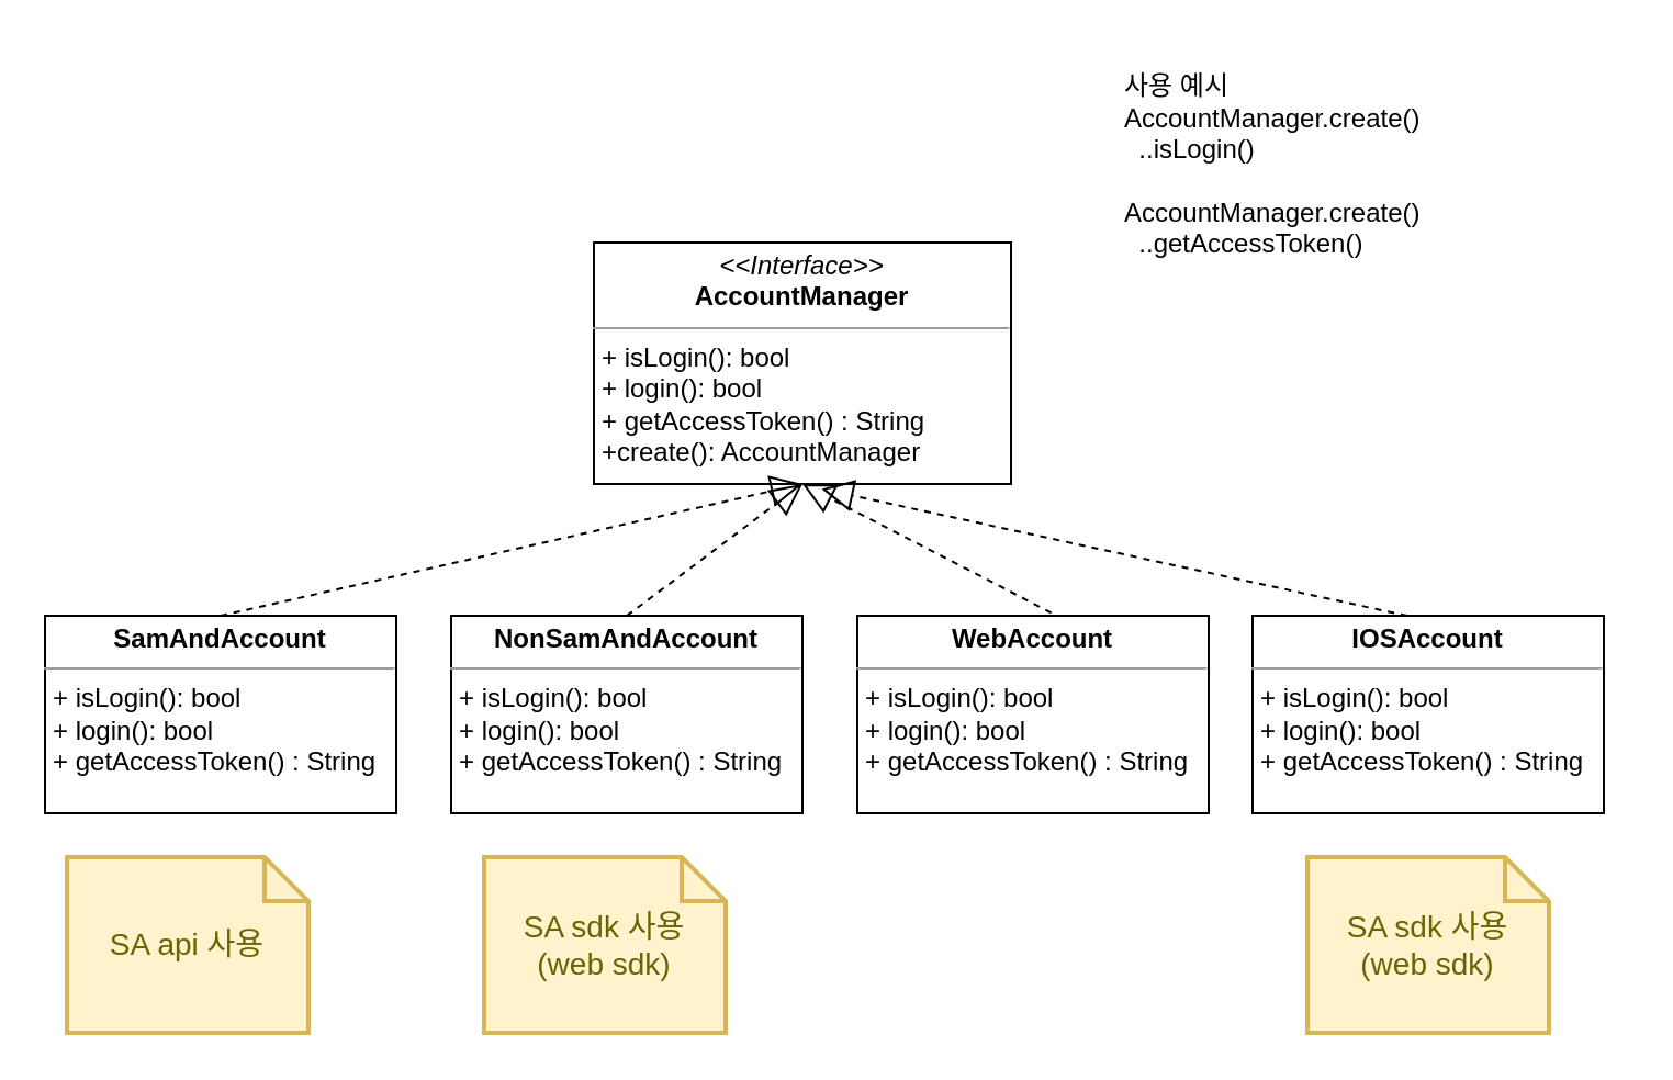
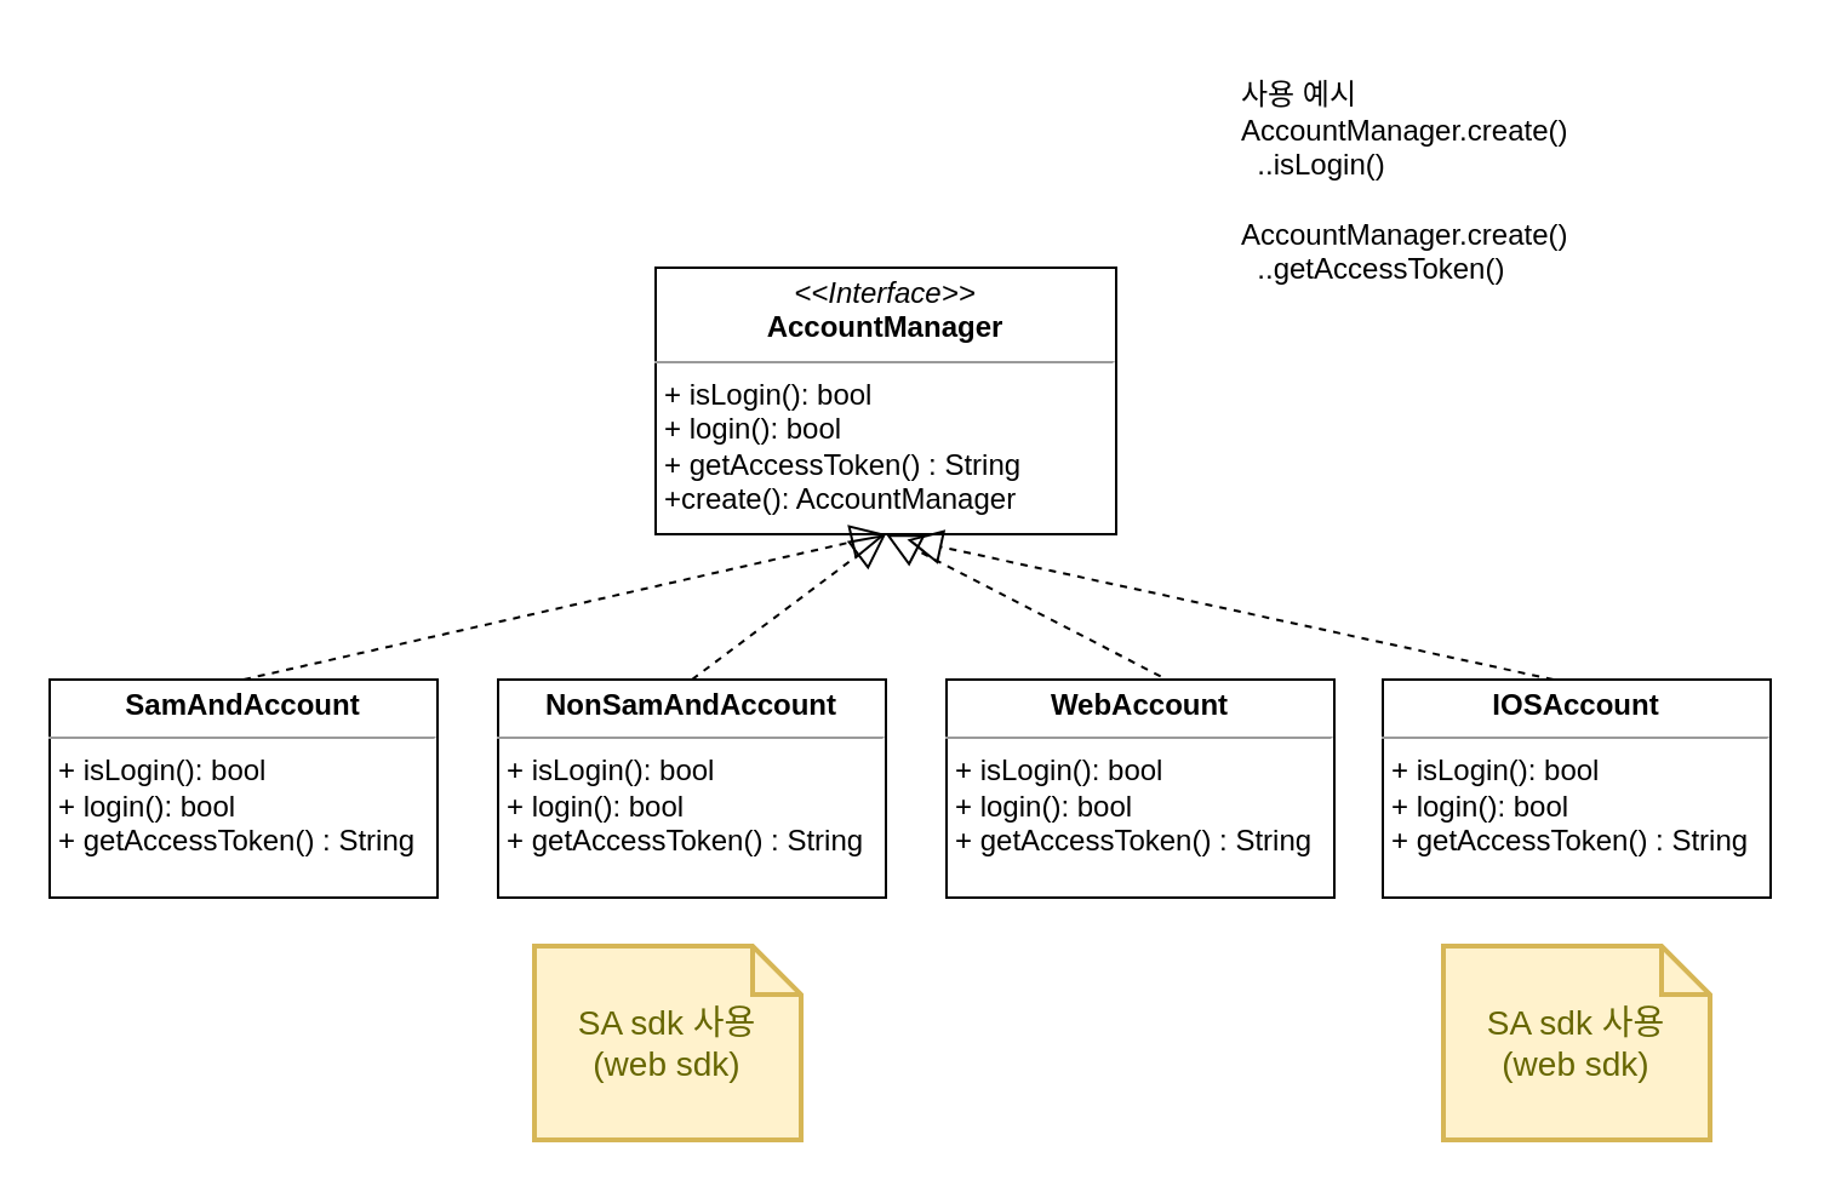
  <mxCell id="0" />
  <mxCell id="1" parent="0" />
  <mxCell id="2" value="&lt;p style=&quot;margin: 0px ; margin-top: 4px ; text-align: center&quot;&gt;&lt;i&gt;&amp;lt;&amp;lt;Interface&amp;gt;&amp;gt;&lt;/i&gt;&lt;br&gt;&lt;b&gt;AccountManager&lt;/b&gt;&lt;/p&gt;&lt;hr size=&quot;1&quot;&gt;&lt;p style=&quot;margin: 0px ; margin-left: 4px&quot;&gt;+ isLogin(): bool&lt;br&gt;+ login(): bool&lt;/p&gt;&lt;p style=&quot;margin: 0px ; margin-left: 4px&quot;&gt;+ getAccessToken() : String&lt;br&gt;&lt;/p&gt;&lt;p style=&quot;margin: 0px ; margin-left: 4px&quot;&gt;+create(): AccountManager&lt;/p&gt;" style="verticalAlign=top;align=left;overflow=fill;fontSize=12;fontFamily=Helvetica;html=1;" vertex="1" parent="1"><mxGeometry x="270" y="110" width="190" height="110" as="geometry" /></mxCell>
  <mxCell id="3" value="사용 예시&lt;br&gt;AccountManager.create()&lt;br&gt;&amp;nbsp; ..isLogin()&lt;br&gt;&lt;br&gt;AccountManager.create()&lt;br&gt;&amp;nbsp; ..getAccessToken()" style="text;html=1;strokeColor=none;fillColor=none;align=left;verticalAlign=middle;whiteSpace=wrap;rounded=0;" vertex="1" parent="1"><mxGeometry x="510" y="20" width="230" height="110" as="geometry" /></mxCell>
  <mxCell id="4" value="&lt;p style=&quot;margin: 0px ; margin-top: 4px ; text-align: center&quot;&gt;&lt;b&gt;SamAndAccount&lt;/b&gt;&lt;/p&gt;&lt;hr size=&quot;1&quot;&gt;&lt;p style=&quot;margin: 0px ; margin-left: 4px&quot;&gt;&lt;/p&gt;&lt;p style=&quot;margin: 0px 0px 0px 4px&quot;&gt;+ isLogin(): bool&lt;br&gt;+ login(): bool&lt;/p&gt;&lt;p style=&quot;margin: 0px 0px 0px 4px&quot;&gt;+ getAccessToken() : String&lt;br&gt;&lt;/p&gt;&lt;p style=&quot;margin: 0px 0px 0px 4px&quot;&gt;&lt;br&gt;&lt;/p&gt;" style="verticalAlign=top;align=left;overflow=fill;fontSize=12;fontFamily=Helvetica;html=1;" vertex="1" parent="1"><mxGeometry x="20" y="280" width="160" height="90" as="geometry" /></mxCell>
  <mxCell id="5" value="" style="endArrow=block;dashed=1;endFill=0;endSize=12;html=1;entryX=0.5;entryY=1;entryDx=0;entryDy=0;exitX=0.5;exitY=0;exitDx=0;exitDy=0;" edge="1" parent="1" source="4" target="2"><mxGeometry width="160" relative="1" as="geometry"><mxPoint x="420" y="460" as="sourcePoint" /><mxPoint x="580" y="460" as="targetPoint" /></mxGeometry></mxCell>
  <mxCell id="6" value="&lt;p style=&quot;margin: 0px ; margin-top: 4px ; text-align: center&quot;&gt;&lt;b&gt;NonSamAndAccount&lt;/b&gt;&lt;/p&gt;&lt;hr size=&quot;1&quot;&gt;&lt;p style=&quot;margin: 0px ; margin-left: 4px&quot;&gt;&lt;/p&gt;&lt;p style=&quot;margin: 0px 0px 0px 4px&quot;&gt;+ isLogin(): bool&lt;br&gt;+ login(): bool&lt;/p&gt;&lt;p style=&quot;margin: 0px 0px 0px 4px&quot;&gt;+ getAccessToken() : String&lt;br&gt;&lt;/p&gt;&lt;p style=&quot;margin: 0px 0px 0px 4px&quot;&gt;&lt;br&gt;&lt;/p&gt;" style="verticalAlign=top;align=left;overflow=fill;fontSize=12;fontFamily=Helvetica;html=1;" vertex="1" parent="1"><mxGeometry x="205" y="280" width="160" height="90" as="geometry" /></mxCell>
  <mxCell id="7" value="&lt;p style=&quot;margin: 0px ; margin-top: 4px ; text-align: center&quot;&gt;&lt;b&gt;WebAccount&lt;/b&gt;&lt;/p&gt;&lt;hr size=&quot;1&quot;&gt;&lt;p style=&quot;margin: 0px ; margin-left: 4px&quot;&gt;&lt;/p&gt;&lt;p style=&quot;margin: 0px 0px 0px 4px&quot;&gt;+ isLogin(): bool&lt;br&gt;+ login(): bool&lt;/p&gt;&lt;p style=&quot;margin: 0px 0px 0px 4px&quot;&gt;+ getAccessToken() : String&lt;br&gt;&lt;/p&gt;&lt;p style=&quot;margin: 0px 0px 0px 4px&quot;&gt;&lt;br&gt;&lt;/p&gt;" style="verticalAlign=top;align=left;overflow=fill;fontSize=12;fontFamily=Helvetica;html=1;" vertex="1" parent="1"><mxGeometry x="390" y="280" width="160" height="90" as="geometry" /></mxCell>
  <mxCell id="8" value="&lt;p style=&quot;margin: 0px ; margin-top: 4px ; text-align: center&quot;&gt;&lt;b&gt;IOSAccount&lt;/b&gt;&lt;/p&gt;&lt;hr size=&quot;1&quot;&gt;&lt;p style=&quot;margin: 0px ; margin-left: 4px&quot;&gt;&lt;/p&gt;&lt;p style=&quot;margin: 0px 0px 0px 4px&quot;&gt;+ isLogin(): bool&lt;br&gt;+ login(): bool&lt;/p&gt;&lt;p style=&quot;margin: 0px 0px 0px 4px&quot;&gt;+ getAccessToken() : String&lt;br&gt;&lt;/p&gt;&lt;p style=&quot;margin: 0px 0px 0px 4px&quot;&gt;&lt;br&gt;&lt;/p&gt;" style="verticalAlign=top;align=left;overflow=fill;fontSize=12;fontFamily=Helvetica;html=1;" vertex="1" parent="1"><mxGeometry x="570" y="280" width="160" height="90" as="geometry" /></mxCell>
  <mxCell id="9" value="" style="endArrow=block;dashed=1;endFill=0;endSize=12;html=1;entryX=0.5;entryY=1;entryDx=0;entryDy=0;exitX=0.5;exitY=0;exitDx=0;exitDy=0;" edge="1" parent="1" source="6" target="2"><mxGeometry width="160" relative="1" as="geometry"><mxPoint x="110" y="290" as="sourcePoint" /><mxPoint x="375" y="230" as="targetPoint" /></mxGeometry></mxCell>
  <mxCell id="10" value="" style="endArrow=block;dashed=1;endFill=0;endSize=12;html=1;entryX=0.5;entryY=1;entryDx=0;entryDy=0;exitX=0.552;exitY=-0.015;exitDx=0;exitDy=0;exitPerimeter=0;" edge="1" parent="1" source="7" target="2"><mxGeometry width="160" relative="1" as="geometry"><mxPoint x="295" y="290" as="sourcePoint" /><mxPoint x="375" y="230" as="targetPoint" /></mxGeometry></mxCell>
  <mxCell id="11" value="" style="endArrow=block;dashed=1;endFill=0;endSize=12;html=1;entryX=0.546;entryY=1.02;entryDx=0;entryDy=0;exitX=0.44;exitY=0;exitDx=0;exitDy=0;exitPerimeter=0;entryPerimeter=0;" edge="1" parent="1" source="8" target="2"><mxGeometry width="160" relative="1" as="geometry"><mxPoint x="488.32" y="288.65" as="sourcePoint" /><mxPoint x="375" y="230" as="targetPoint" /></mxGeometry></mxCell>
- <mxCell id="12" value="SA api 사용" style="shape=note;strokeWidth=2;fontSize=14;size=20;whiteSpace=wrap;html=1;fillColor=#fff2cc;strokeColor=#d6b656;fontColor=#666600;" vertex="1" parent="1"><mxGeometry x="30" y="390" width="110.0" height="80" as="geometry" /></mxCell>
  <mxCell id="13" value="SA sdk 사용&lt;br&gt;(web sdk)" style="shape=note;strokeWidth=2;fontSize=14;size=20;whiteSpace=wrap;html=1;fillColor=#fff2cc;strokeColor=#d6b656;fontColor=#666600;" vertex="1" parent="1"><mxGeometry x="220" y="390" width="110.0" height="80" as="geometry" /></mxCell>
  <mxCell id="14" value="SA sdk 사용&lt;br&gt;(web sdk)" style="shape=note;strokeWidth=2;fontSize=14;size=20;whiteSpace=wrap;html=1;fillColor=#fff2cc;strokeColor=#d6b656;fontColor=#666600;" vertex="1" parent="1"><mxGeometry x="595" y="390" width="110.0" height="80" as="geometry" /></mxCell>
